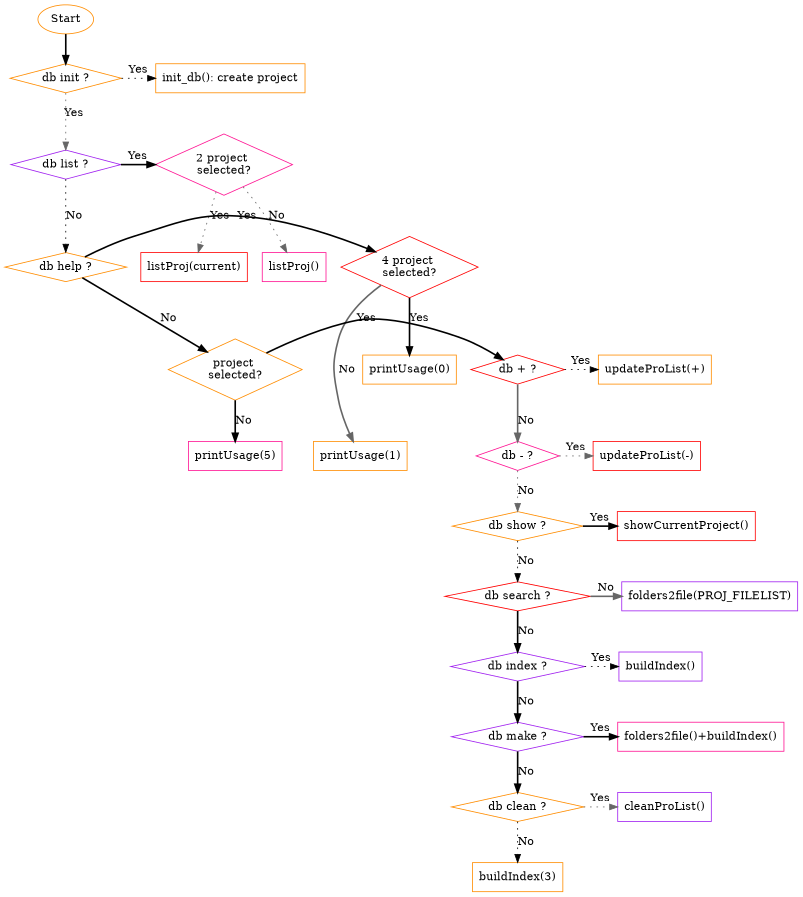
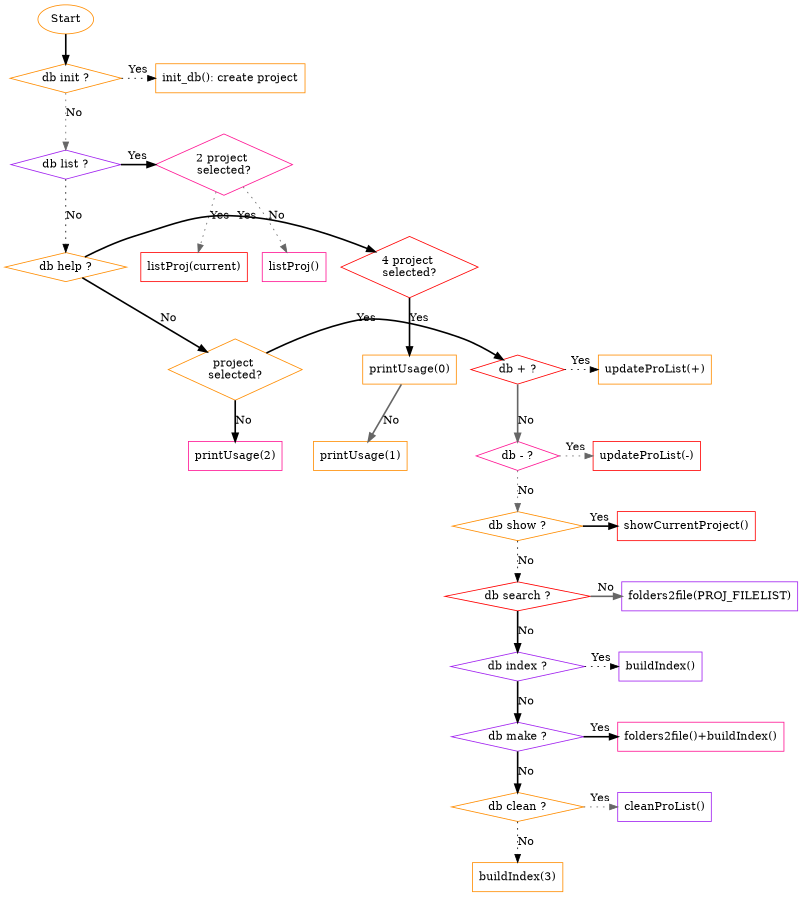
  digraph {
    node [color=darkorange shape=box]
    edge [color=black style=bold]
    n1 [label="db init ?" shape=diamond]
    n2 [label="init_db(): create project"]
    n3 [color=purple label="db list ?" shape=diamond]
    n4 [color=deeppink label="2 project \nselected?" shape=diamond]
    n5 [label="db help ?" shape=diamond]
    n6 [color=red label="4 project \nselected?" shape=diamond]
    n7 [label="project \nselected?" shape=diamond]
    n8 [color=red label="db + ?" shape=diamond]
    n9 [label="updateProList(+)"]
    n10 [color=deeppink label="db - ?" shape=diamond]
    n11 [color=red label="updateProList(-)"]
    n12 [label="db show ?" shape=diamond]
    n13 [color=red label="showCurrentProject()"]
    n14 [color=red label="db search ?" shape=diamond]
    n15 [color=purple label="folders2file(PROJ_FILELIST)"]
    n16 [color=purple label="db index ?" shape=diamond]
    n17 [color=purple label="buildIndex()"]
    n18 [color=purple label="db make ?" shape=diamond]
    n19 [color=deeppink label="folders2file()+buildIndex()"]
    n20 [label="db clean ?" shape=diamond]
    n21 [color=purple label="cleanProList()"]
    n22 [color=deeppink label="listProj()"]
    n23 [color=red label="listProj(current)"]
    n24 [label="printUsage(0)"]
    n25 [label="printUsage(1)"]
-   n26 [color=deeppink label="printUsage(5)"]
+   n26 [color=deeppink label="printUsage(2)"]
    n27 [label="buildIndex(3)"]
    n28 [label=Start shape=""]
    subgraph sub_1 {
      rank=same
      n1
      n2
    }
    subgraph sub_2 {
      rank=same
      n3
      n4
    }
    subgraph sub_3 {
      rank=same
      n5
      n6
    }
    subgraph sub_4 {
      rank=same
      n7
      n8
    }
    subgraph sub_5 {
      rank=same
      n8
      n9
    }
    subgraph sub_6 {
      rank=same
      n10
      n11
    }
    subgraph sub_7 {
      rank=same
      n12
      n13
    }
    subgraph sub_8 {
      rank=same
      n14
      n15
    }
    subgraph sub_9 {
      rank=same
      n16
      n17
    }
    subgraph sub_10 {
      rank=same
      n18
      n19
    }
    subgraph sub_11 {
      rank=same
      n20
      n21
    }
    n1 -> n2 [label=Yes style=dotted]
-   n1 -> n3 [color=gray40 label=Yes style=dotted]
+   n1 -> n3 [color=gray40 label=No style=dotted]
    n3 -> n4 [label=Yes]
    n3 -> n5 [label=No style=dotted]
    n4 -> n22 [color=gray40 label=No style=dotted]
    n4 -> n23 [color=gray40 label=Yes style=dotted]
    n5 -> n6 [label=Yes]
    n5 -> n7 [label=No]
    n6 -> n24 [label=Yes]
-   n6 -> n25 [color=gray40 label=No]
+   n24 -> n25 [color=gray40 label=No]
    n7 -> n8 [label=Yes]
    n7 -> n26 [label=No]
    n8 -> n9 [label=Yes style=dotted]
    n8 -> n10 [color=gray40 label=No]
    n10 -> n11 [color=gray40 label=Yes style=dotted]
    n10 -> n12 [color=gray40 label=No style=dotted]
    n12 -> n13 [label=Yes]
    n12 -> n14 [label=No style=dotted]
    n14 -> n15 [color=gray40 label=No]
    n14 -> n16 [label=No]
    n16 -> n17 [label=Yes style=dotted]
    n16 -> n18 [label=No]
    n18 -> n19 [label=Yes]
    n18 -> n20 [label=No]
    n20 -> n21 [color=gray40 label=Yes style=dotted]
    n20 -> n27 [label=No style=dotted]
    n28 -> n1
  }
